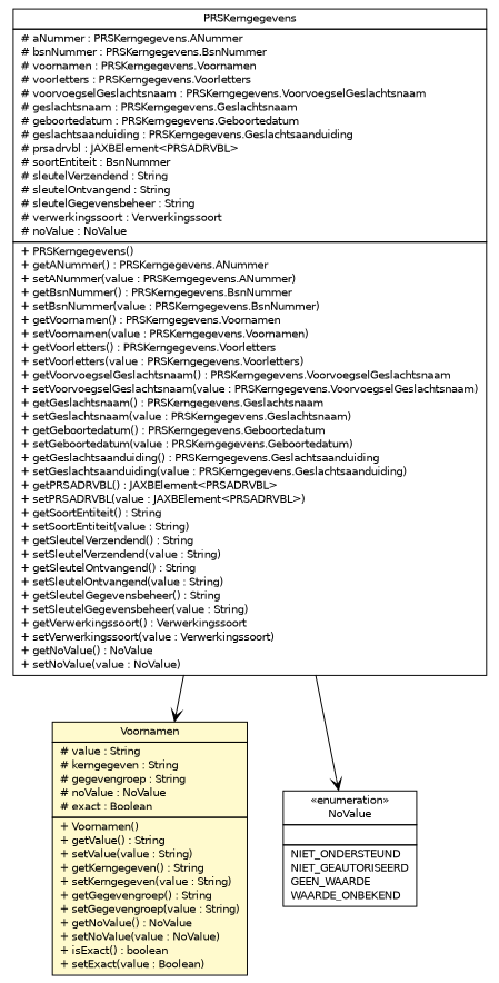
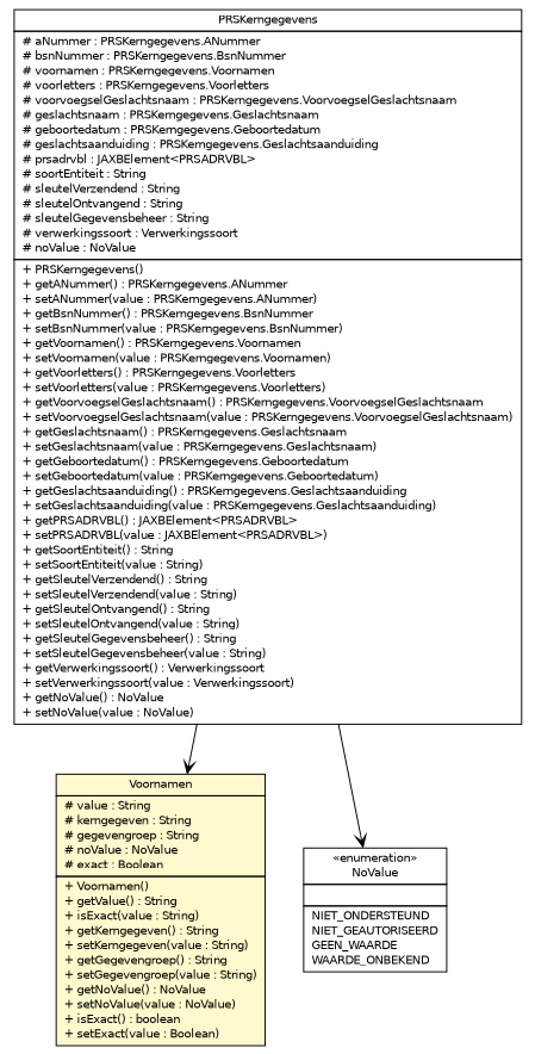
  digraph {
    nodesep=0.25
    ranksep=0.5
    node [fontcolor=black fontname=Helvetica fontsize=10.0 shape=plaintext]
    edge [arrowhead=open color=black fontcolor=black fontname=Helvetica fontsize=10.0 headport=p labelfontname=Helvetica labelfontsize=10 tailport=p]
-   n1 [label=<<table title="nl.egem.stuf.sector.bg._0204.PRSKerngegevens" border="0" cellborder="1" cellspacing="0" cellpadding="2" port="p" href="./PRSKerngegevens.html"> 		<tr><td><table border="0" cellspacing="0" cellpadding="1"> <tr><td align="center" balign="center"> PRSKerngegevens </td></tr> 		</table></td></tr> 		<tr><td><table border="0" cellspacing="0" cellpadding="1"> <tr><td align="left" balign="left"> # aNummer : PRSKerngegevens.ANummer </td></tr> <tr><td align="left" balign="left"> # bsnNummer : PRSKerngegevens.BsnNummer </td></tr> <tr><td align="left" balign="left"> # voornamen : PRSKerngegevens.Voornamen </td></tr> <tr><td align="left" balign="left"> # voorletters : PRSKerngegevens.Voorletters </td></tr> <tr><td align="left" balign="left"> # voorvoegselGeslachtsnaam : PRSKerngegevens.VoorvoegselGeslachtsnaam </td></tr> <tr><td align="left" balign="left"> # geslachtsnaam : PRSKerngegevens.Geslachtsnaam </td></tr> <tr><td align="left" balign="left"> # geboortedatum : PRSKerngegevens.Geboortedatum </td></tr> <tr><td align="left" balign="left"> # geslachtsaanduiding : PRSKerngegevens.Geslachtsaanduiding </td></tr> <tr><td align="left" balign="left"> # prsadrvbl : JAXBElement&lt;PRSADRVBL&gt; </td></tr> <tr><td align="left" balign="left"> # soortEntiteit : BsnNummer </td></tr> <tr><td align="left" balign="left"> # sleutelVerzendend : String </td></tr> <tr><td align="left" balign="left"> # sleutelOntvangend : String </td></tr> <tr><td align="left" balign="left"> # sleutelGegevensbeheer : String </td></tr> <tr><td align="left" balign="left"> # verwerkingssoort : Verwerkingssoort </td></tr> <tr><td align="left" balign="left"> # noValue : NoValue </td></tr> 		</table></td></tr> 		<tr><td><table border="0" cellspacing="0" cellpadding="1"> <tr><td align="left" balign="left"> + PRSKerngegevens() </td></tr> <tr><td align="left" balign="left"> + getANummer() : PRSKerngegevens.ANummer </td></tr> <tr><td align="left" balign="left"> + setANummer(value : PRSKerngegevens.ANummer) </td></tr> <tr><td align="left" balign="left"> + getBsnNummer() : PRSKerngegevens.BsnNummer </td></tr> <tr><td align="left" balign="left"> + setBsnNummer(value : PRSKerngegevens.BsnNummer) </td></tr> <tr><td align="left" balign="left"> + getVoornamen() : PRSKerngegevens.Voornamen </td></tr> <tr><td align="left" balign="left"> + setVoornamen(value : PRSKerngegevens.Voornamen) </td></tr> <tr><td align="left" balign="left"> + getVoorletters() : PRSKerngegevens.Voorletters </td></tr> <tr><td align="left" balign="left"> + setVoorletters(value : PRSKerngegevens.Voorletters) </td></tr> <tr><td align="left" balign="left"> + getVoorvoegselGeslachtsnaam() : PRSKerngegevens.VoorvoegselGeslachtsnaam </td></tr> <tr><td align="left" balign="left"> + setVoorvoegselGeslachtsnaam(value : PRSKerngegevens.VoorvoegselGeslachtsnaam) </td></tr> <tr><td align="left" balign="left"> + getGeslachtsnaam() : PRSKerngegevens.Geslachtsnaam </td></tr> <tr><td align="left" balign="left"> + setGeslachtsnaam(value : PRSKerngegevens.Geslachtsnaam) </td></tr> <tr><td align="left" balign="left"> + getGeboortedatum() : PRSKerngegevens.Geboortedatum </td></tr> <tr><td align="left" balign="left"> + setGeboortedatum(value : PRSKerngegevens.Geboortedatum) </td></tr> <tr><td align="left" balign="left"> + getGeslachtsaanduiding() : PRSKerngegevens.Geslachtsaanduiding </td></tr> <tr><td align="left" balign="left"> + setGeslachtsaanduiding(value : PRSKerngegevens.Geslachtsaanduiding) </td></tr> <tr><td align="left" balign="left"> + getPRSADRVBL() : JAXBElement&lt;PRSADRVBL&gt; </td></tr> <tr><td align="left" balign="left"> + setPRSADRVBL(value : JAXBElement&lt;PRSADRVBL&gt;) </td></tr> <tr><td align="left" balign="left"> + getSoortEntiteit() : String </td></tr> <tr><td align="left" balign="left"> + setSoortEntiteit(value : String) </td></tr> <tr><td align="left" balign="left"> + getSleutelVerzendend() : String </td></tr> <tr><td align="left" balign="left"> + setSleutelVerzendend(value : String) </td></tr> <tr><td align="left" balign="left"> + getSleutelOntvangend() : String </td></tr> <tr><td align="left" balign="left"> + setSleutelOntvangend(value : String) </td></tr> <tr><td align="left" balign="left"> + getSleutelGegevensbeheer() : String </td></tr> <tr><td align="left" balign="left"> + setSleutelGegevensbeheer(value : String) </td></tr> <tr><td align="left" balign="left"> + getVerwerkingssoort() : Verwerkingssoort </td></tr> <tr><td align="left" balign="left"> + setVerwerkingssoort(value : Verwerkingssoort) </td></tr> <tr><td align="left" balign="left"> + getNoValue() : NoValue </td></tr> <tr><td align="left" balign="left"> + setNoValue(value : NoValue) </td></tr> 		</table></td></tr> 		</table>>]
-   n2 [label=<<table title="nl.egem.stuf.sector.bg._0204.PRSKerngegevens.Voornamen" border="0" cellborder="1" cellspacing="0" cellpadding="2" port="p" bgcolor="lemonChiffon" href="./PRSKerngegevens.Voornamen.html"> 		<tr><td><table border="0" cellspacing="0" cellpadding="1"> <tr><td align="center" balign="center"> Voornamen </td></tr> 		</table></td></tr> 		<tr><td><table border="0" cellspacing="0" cellpadding="1"> <tr><td align="left" balign="left"> # value : String </td></tr> <tr><td align="left" balign="left"> # kerngegeven : String </td></tr> <tr><td align="left" balign="left"> # gegevengroep : String </td></tr> <tr><td align="left" balign="left"> # noValue : NoValue </td></tr> <tr><td align="left" balign="left"> # exact : Boolean </td></tr> 		</table></td></tr> 		<tr><td><table border="0" cellspacing="0" cellpadding="1"> <tr><td align="left" balign="left"> + Voornamen() </td></tr> <tr><td align="left" balign="left"> + getValue() : String </td></tr> <tr><td align="left" balign="left"> + setValue(value : String) </td></tr> <tr><td align="left" balign="left"> + getKerngegeven() : String </td></tr> <tr><td align="left" balign="left"> + setKerngegeven(value : String) </td></tr> <tr><td align="left" balign="left"> + getGegevengroep() : String </td></tr> <tr><td align="left" balign="left"> + setGegevengroep(value : String) </td></tr> <tr><td align="left" balign="left"> + getNoValue() : NoValue </td></tr> <tr><td align="left" balign="left"> + setNoValue(value : NoValue) </td></tr> <tr><td align="left" balign="left"> + isExact() : boolean </td></tr> <tr><td align="left" balign="left"> + setExact(value : Boolean) </td></tr> 		</table></td></tr> 		</table>>]
+   n1 [label=<<table title="nl.egem.stuf.sector.bg._0204.PRSKerngegevens" border="0" cellborder="1" cellspacing="0" cellpadding="2" port="p" href="./PRSKerngegevens.html"> 		<tr><td><table border="0" cellspacing="0" cellpadding="1"> <tr><td align="center" balign="center"> PRSKerngegevens </td></tr> 		</table></td></tr> 		<tr><td><table border="0" cellspacing="0" cellpadding="1"> <tr><td align="left" balign="left"> # aNummer : PRSKerngegevens.ANummer </td></tr> <tr><td align="left" balign="left"> # bsnNummer : PRSKerngegevens.BsnNummer </td></tr> <tr><td align="left" balign="left"> # voornamen : PRSKerngegevens.Voornamen </td></tr> <tr><td align="left" balign="left"> # voorletters : PRSKerngegevens.Voorletters </td></tr> <tr><td align="left" balign="left"> # voorvoegselGeslachtsnaam : PRSKerngegevens.VoorvoegselGeslachtsnaam </td></tr> <tr><td align="left" balign="left"> # geslachtsnaam : PRSKerngegevens.Geslachtsnaam </td></tr> <tr><td align="left" balign="left"> # geboortedatum : PRSKerngegevens.Geboortedatum </td></tr> <tr><td align="left" balign="left"> # geslachtsaanduiding : PRSKerngegevens.Geslachtsaanduiding </td></tr> <tr><td align="left" balign="left"> # prsadrvbl : JAXBElement&lt;PRSADRVBL&gt; </td></tr> <tr><td align="left" balign="left"> # soortEntiteit : String </td></tr> <tr><td align="left" balign="left"> # sleutelVerzendend : String </td></tr> <tr><td align="left" balign="left"> # sleutelOntvangend : String </td></tr> <tr><td align="left" balign="left"> # sleutelGegevensbeheer : String </td></tr> <tr><td align="left" balign="left"> # verwerkingssoort : Verwerkingssoort </td></tr> <tr><td align="left" balign="left"> # noValue : NoValue </td></tr> 		</table></td></tr> 		<tr><td><table border="0" cellspacing="0" cellpadding="1"> <tr><td align="left" balign="left"> + PRSKerngegevens() </td></tr> <tr><td align="left" balign="left"> + getANummer() : PRSKerngegevens.ANummer </td></tr> <tr><td align="left" balign="left"> + setANummer(value : PRSKerngegevens.ANummer) </td></tr> <tr><td align="left" balign="left"> + getBsnNummer() : PRSKerngegevens.BsnNummer </td></tr> <tr><td align="left" balign="left"> + setBsnNummer(value : PRSKerngegevens.BsnNummer) </td></tr> <tr><td align="left" balign="left"> + getVoornamen() : PRSKerngegevens.Voornamen </td></tr> <tr><td align="left" balign="left"> + setVoornamen(value : PRSKerngegevens.Voornamen) </td></tr> <tr><td align="left" balign="left"> + getVoorletters() : PRSKerngegevens.Voorletters </td></tr> <tr><td align="left" balign="left"> + setVoorletters(value : PRSKerngegevens.Voorletters) </td></tr> <tr><td align="left" balign="left"> + getVoorvoegselGeslachtsnaam() : PRSKerngegevens.VoorvoegselGeslachtsnaam </td></tr> <tr><td align="left" balign="left"> + setVoorvoegselGeslachtsnaam(value : PRSKerngegevens.VoorvoegselGeslachtsnaam) </td></tr> <tr><td align="left" balign="left"> + getGeslachtsnaam() : PRSKerngegevens.Geslachtsnaam </td></tr> <tr><td align="left" balign="left"> + setGeslachtsnaam(value : PRSKerngegevens.Geslachtsnaam) </td></tr> <tr><td align="left" balign="left"> + getGeboortedatum() : PRSKerngegevens.Geboortedatum </td></tr> <tr><td align="left" balign="left"> + setGeboortedatum(value : PRSKerngegevens.Geboortedatum) </td></tr> <tr><td align="left" balign="left"> + getGeslachtsaanduiding() : PRSKerngegevens.Geslachtsaanduiding </td></tr> <tr><td align="left" balign="left"> + setGeslachtsaanduiding(value : PRSKerngegevens.Geslachtsaanduiding) </td></tr> <tr><td align="left" balign="left"> + getPRSADRVBL() : JAXBElement&lt;PRSADRVBL&gt; </td></tr> <tr><td align="left" balign="left"> + setPRSADRVBL(value : JAXBElement&lt;PRSADRVBL&gt;) </td></tr> <tr><td align="left" balign="left"> + getSoortEntiteit() : String </td></tr> <tr><td align="left" balign="left"> + setSoortEntiteit(value : String) </td></tr> <tr><td align="left" balign="left"> + getSleutelVerzendend() : String </td></tr> <tr><td align="left" balign="left"> + setSleutelVerzendend(value : String) </td></tr> <tr><td align="left" balign="left"> + getSleutelOntvangend() : String </td></tr> <tr><td align="left" balign="left"> + setSleutelOntvangend(value : String) </td></tr> <tr><td align="left" balign="left"> + getSleutelGegevensbeheer() : String </td></tr> <tr><td align="left" balign="left"> + setSleutelGegevensbeheer(value : String) </td></tr> <tr><td align="left" balign="left"> + getVerwerkingssoort() : Verwerkingssoort </td></tr> <tr><td align="left" balign="left"> + setVerwerkingssoort(value : Verwerkingssoort) </td></tr> <tr><td align="left" balign="left"> + getNoValue() : NoValue </td></tr> <tr><td align="left" balign="left"> + setNoValue(value : NoValue) </td></tr> 		</table></td></tr> 		</table>>]
+   n2 [label=<<table title="nl.egem.stuf.sector.bg._0204.PRSKerngegevens.Voornamen" border="0" cellborder="1" cellspacing="0" cellpadding="2" port="p" bgcolor="lemonChiffon" href="./PRSKerngegevens.Voornamen.html"> 		<tr><td><table border="0" cellspacing="0" cellpadding="1"> <tr><td align="center" balign="center"> Voornamen </td></tr> 		</table></td></tr> 		<tr><td><table border="0" cellspacing="0" cellpadding="1"> <tr><td align="left" balign="left"> # value : String </td></tr> <tr><td align="left" balign="left"> # kerngegeven : String </td></tr> <tr><td align="left" balign="left"> # gegevengroep : String </td></tr> <tr><td align="left" balign="left"> # noValue : NoValue </td></tr> <tr><td align="left" balign="left"> # exact : Boolean </td></tr> 		</table></td></tr> 		<tr><td><table border="0" cellspacing="0" cellpadding="1"> <tr><td align="left" balign="left"> + Voornamen() </td></tr> <tr><td align="left" balign="left"> + getValue() : String </td></tr> <tr><td align="left" balign="left"> + isExact(value : String) </td></tr> <tr><td align="left" balign="left"> + getKerngegeven() : String </td></tr> <tr><td align="left" balign="left"> + setKerngegeven(value : String) </td></tr> <tr><td align="left" balign="left"> + getGegevengroep() : String </td></tr> <tr><td align="left" balign="left"> + setGegevengroep(value : String) </td></tr> <tr><td align="left" balign="left"> + getNoValue() : NoValue </td></tr> <tr><td align="left" balign="left"> + setNoValue(value : NoValue) </td></tr> <tr><td align="left" balign="left"> + isExact() : boolean </td></tr> <tr><td align="left" balign="left"> + setExact(value : Boolean) </td></tr> 		</table></td></tr> 		</table>>]
    n3 [label=<<table title="nl.egem.stuf.stuf0204.NoValue" border="0" cellborder="1" cellspacing="0" cellpadding="2" port="p" href="../../../stuf0204/NoValue.html"> 		<tr><td><table border="0" cellspacing="0" cellpadding="1"> <tr><td align="center" balign="center"> &#171;enumeration&#187; </td></tr> <tr><td align="center" balign="center"> NoValue </td></tr> 		</table></td></tr> 		<tr><td><table border="0" cellspacing="0" cellpadding="1"> <tr><td align="left" balign="left">  </td></tr> 		</table></td></tr> 		<tr><td><table border="0" cellspacing="0" cellpadding="1"> <tr><td align="left" balign="left"> NIET_ONDERSTEUND </td></tr> <tr><td align="left" balign="left"> NIET_GEAUTORISEERD </td></tr> <tr><td align="left" balign="left"> GEEN_WAARDE </td></tr> <tr><td align="left" balign="left"> WAARDE_ONBEKEND </td></tr> 		</table></td></tr> 		</table>>]
    n1 -> n2
    n1 -> n3
  }
